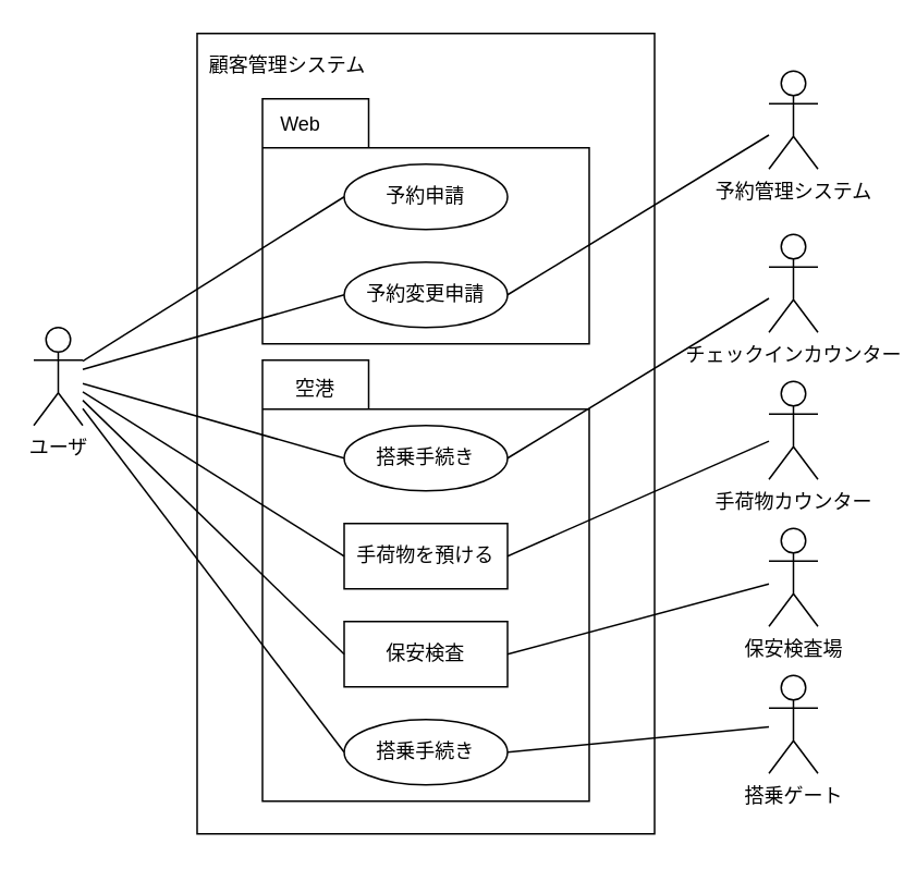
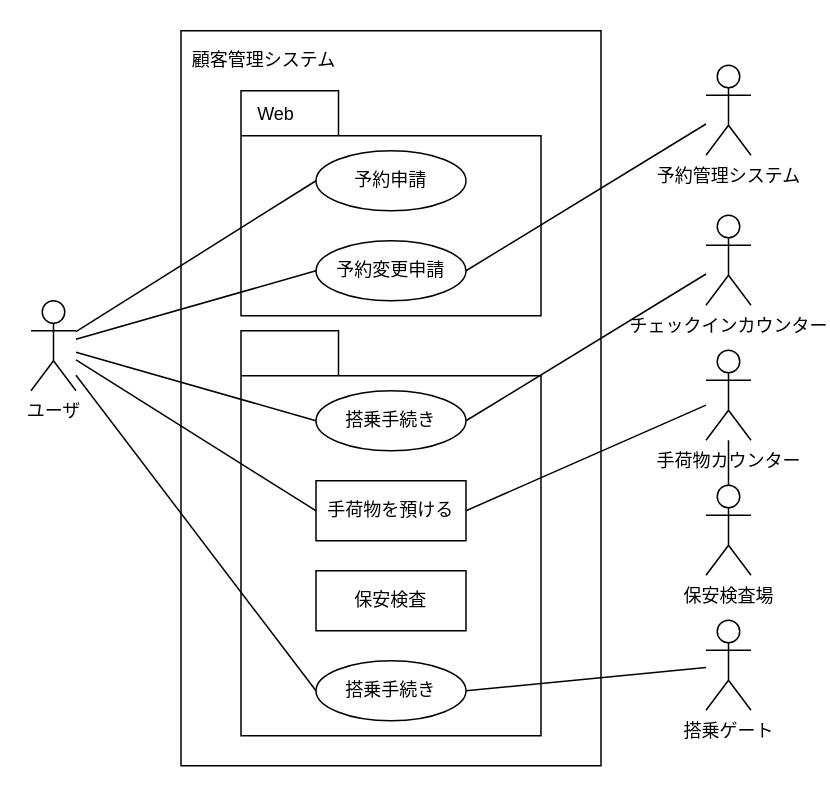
  <mxCell id="0" />
  <mxCell id="1" parent="0" />
  <mxCell id="2" value="" style="rounded=0;whiteSpace=wrap;html=1;fillColor=none;" vertex="1" parent="1"><mxGeometry x="120" y="20" width="280" height="490" as="geometry" /></mxCell>
  <mxCell id="3" value="" style="shape=folder;fontStyle=1;tabWidth=65;tabHeight=30;tabPosition=left;html=1;boundedLbl=1;fillColor=none;" vertex="1" parent="1"><mxGeometry x="160" y="220" width="200" height="270" as="geometry" /></mxCell>
  <mxCell id="4" value="" style="shape=folder;fontStyle=1;tabWidth=65;tabHeight=30;tabPosition=left;html=1;boundedLbl=1;fillColor=none;" vertex="1" parent="1"><mxGeometry x="160" y="60" width="200" height="150" as="geometry" /></mxCell>
  <mxCell id="5" value="ユーザ" style="shape=umlActor;verticalLabelPosition=bottom;verticalAlign=top;html=1;outlineConnect=0;" vertex="1" parent="1"><mxGeometry x="20" y="200" width="30" height="60" as="geometry" /></mxCell>
  <mxCell id="6" value="予約管理システム" style="shape=umlActor;verticalLabelPosition=bottom;verticalAlign=top;html=1;outlineConnect=0;" vertex="1" parent="1"><mxGeometry x="470" y="43" width="30" height="60" as="geometry" /></mxCell>
  <mxCell id="7" value="予約申請" style="ellipse;whiteSpace=wrap;html=1;align=center;" vertex="1" parent="1"><mxGeometry x="210" y="100" width="100" height="40" as="geometry" /></mxCell>
  <mxCell id="8" value="顧客管理システム" style="text;html=1;align=center;verticalAlign=middle;resizable=0;points=[];autosize=1;strokeColor=none;fillColor=none;" vertex="1" parent="1"><mxGeometry x="120" y="30" width="110" height="20" as="geometry" /></mxCell>
  <mxCell id="9" value="保安検査" style="whiteSpace=wrap;html=1;align=center;fillColor=none;rounded=0;" vertex="1" parent="1"><mxGeometry x="210" y="380" width="100" height="40" as="geometry" /></mxCell>
  <mxCell id="10" value="手荷物を預ける" style="whiteSpace=wrap;html=1;align=center;fillColor=none;rounded=0;" vertex="1" parent="1"><mxGeometry x="210" y="320" width="100" height="40" as="geometry" /></mxCell>
  <mxCell id="11" value="搭乗手続き" style="ellipse;whiteSpace=wrap;html=1;align=center;fillColor=none;" vertex="1" parent="1"><mxGeometry x="210" y="260" width="100" height="40" as="geometry" /></mxCell>
  <mxCell id="12" value="" style="endArrow=none;html=1;rounded=0;entryX=0;entryY=0.5;entryDx=0;entryDy=0;" edge="1" parent="1" source="5" target="7"><mxGeometry width="50" height="50" relative="1" as="geometry"><mxPoint x="80" y="260" as="sourcePoint" /><mxPoint x="210" y="100" as="targetPoint" /></mxGeometry></mxCell>
  <mxCell id="13" value="" style="endArrow=none;html=1;rounded=0;entryX=0;entryY=0.5;entryDx=0;entryDy=0;" edge="1" parent="1" source="5" target="11"><mxGeometry width="50" height="50" relative="1" as="geometry"><mxPoint x="150" y="210" as="sourcePoint" /><mxPoint x="200" y="160" as="targetPoint" /></mxGeometry></mxCell>
  <mxCell id="14" value="" style="endArrow=none;html=1;rounded=0;entryX=0;entryY=0.5;entryDx=0;entryDy=0;" edge="1" parent="1" source="5" target="10"><mxGeometry width="50" height="50" relative="1" as="geometry"><mxPoint x="20" y="350" as="sourcePoint" /><mxPoint x="70" y="300" as="targetPoint" /></mxGeometry></mxCell>
- <mxCell id="15" value="" style="endArrow=none;html=1;rounded=0;entryX=0;entryY=0.5;entryDx=0;entryDy=0;" edge="1" parent="1" source="5" target="9"><mxGeometry width="50" height="50" relative="1" as="geometry"><mxPoint x="310" y="290" as="sourcePoint" /><mxPoint x="360" y="240" as="targetPoint" /></mxGeometry></mxCell>
  <mxCell id="16" value="予約変更申請" style="ellipse;whiteSpace=wrap;html=1;align=center;" vertex="1" parent="1"><mxGeometry x="210" y="160" width="100" height="40" as="geometry" /></mxCell>
  <mxCell id="17" value="" style="endArrow=none;html=1;rounded=0;entryX=0;entryY=0.5;entryDx=0;entryDy=0;" edge="1" parent="1" source="5" target="16"><mxGeometry width="50" height="50" relative="1" as="geometry"><mxPoint x="90" y="200" as="sourcePoint" /><mxPoint x="-10" y="280" as="targetPoint" /></mxGeometry></mxCell>
  <mxCell id="18" value="" style="endArrow=none;html=1;rounded=0;exitX=1;exitY=0.5;exitDx=0;exitDy=0;" edge="1" parent="1" source="16" target="6"><mxGeometry width="50" height="50" relative="1" as="geometry"><mxPoint x="440" y="260" as="sourcePoint" /><mxPoint x="490" y="210" as="targetPoint" /></mxGeometry></mxCell>
  <mxCell id="19" value="チェックインカウンター" style="shape=umlActor;verticalLabelPosition=bottom;verticalAlign=top;html=1;outlineConnect=0;" vertex="1" parent="1"><mxGeometry x="470" y="143" width="30" height="60" as="geometry" /></mxCell>
  <mxCell id="20" value="" style="endArrow=none;html=1;rounded=0;exitX=1;exitY=0.5;exitDx=0;exitDy=0;" edge="1" parent="1" source="11" target="19"><mxGeometry width="50" height="50" relative="1" as="geometry"><mxPoint x="320" y="320" as="sourcePoint" /><mxPoint x="370" y="270" as="targetPoint" /></mxGeometry></mxCell>
  <mxCell id="21" value="手荷物カウンター" style="shape=umlActor;verticalLabelPosition=bottom;verticalAlign=top;html=1;outlineConnect=0;fillColor=none;" vertex="1" parent="1"><mxGeometry x="470" y="233" width="30" height="60" as="geometry" /></mxCell>
  <mxCell id="22" value="" style="endArrow=none;html=1;rounded=0;exitX=1;exitY=0.5;exitDx=0;exitDy=0;" edge="1" parent="1" source="10" target="21"><mxGeometry width="50" height="50" relative="1" as="geometry"><mxPoint x="300" y="340" as="sourcePoint" /><mxPoint x="350" y="290" as="targetPoint" /></mxGeometry></mxCell>
  <mxCell id="23" value="Web" style="text;html=1;align=center;verticalAlign=middle;resizable=0;points=[];autosize=1;strokeColor=none;fillColor=none;rounded=1;" vertex="1" parent="1"><mxGeometry x="163" y="66" width="40" height="20" as="geometry" /></mxCell>
- <mxCell id="24" value="空港" style="text;html=1;align=center;verticalAlign=middle;resizable=0;points=[];autosize=1;strokeColor=none;fillColor=none;" vertex="1" parent="1"><mxGeometry x="172" y="228" width="40" height="20" as="geometry" /></mxCell>
  <mxCell id="25" value="保安検査場" style="shape=umlActor;verticalLabelPosition=bottom;verticalAlign=top;html=1;outlineConnect=0;rounded=1;fillColor=none;" vertex="1" parent="1"><mxGeometry x="470" y="323" width="30" height="60" as="geometry" /></mxCell>
- <mxCell id="26" value="" style="endArrow=none;html=1;rounded=0;entryX=1;entryY=0.5;entryDx=0;entryDy=0;" edge="1" parent="1" source="25" target="9"><mxGeometry width="50" height="50" relative="1" as="geometry"><mxPoint x="310" y="540" as="sourcePoint" /><mxPoint x="360" y="490" as="targetPoint" /></mxGeometry></mxCell>
+ <mxCell id="26" value="" style="endArrow=none;html=1;rounded=0;" edge="1" parent="1" source="25" target="21"><mxGeometry width="50" height="50" relative="1" as="geometry"><mxPoint x="310" y="540" as="sourcePoint" /><mxPoint x="360" y="490" as="targetPoint" /></mxGeometry></mxCell>
  <mxCell id="27" value="搭乗手続き" style="ellipse;whiteSpace=wrap;html=1;align=center;rounded=1;fillColor=none;" vertex="1" parent="1"><mxGeometry x="210" y="440" width="100" height="40" as="geometry" /></mxCell>
  <mxCell id="28" value="搭乗ゲート" style="shape=umlActor;verticalLabelPosition=bottom;verticalAlign=top;html=1;outlineConnect=0;rounded=1;fillColor=none;" vertex="1" parent="1"><mxGeometry x="470" y="413" width="30" height="60" as="geometry" /></mxCell>
  <mxCell id="29" value="" style="endArrow=none;html=1;rounded=0;exitX=1;exitY=0.5;exitDx=0;exitDy=0;" edge="1" parent="1" source="27" target="28"><mxGeometry width="50" height="50" relative="1" as="geometry"><mxPoint x="300" y="410" as="sourcePoint" /><mxPoint x="430" y="520" as="targetPoint" /></mxGeometry></mxCell>
  <mxCell id="30" value="" style="endArrow=none;html=1;rounded=0;entryX=0;entryY=0.5;entryDx=0;entryDy=0;" edge="1" parent="1" source="5" target="27"><mxGeometry width="50" height="50" relative="1" as="geometry"><mxPoint x="300" y="380" as="sourcePoint" /><mxPoint x="350" y="330" as="targetPoint" /></mxGeometry></mxCell>
